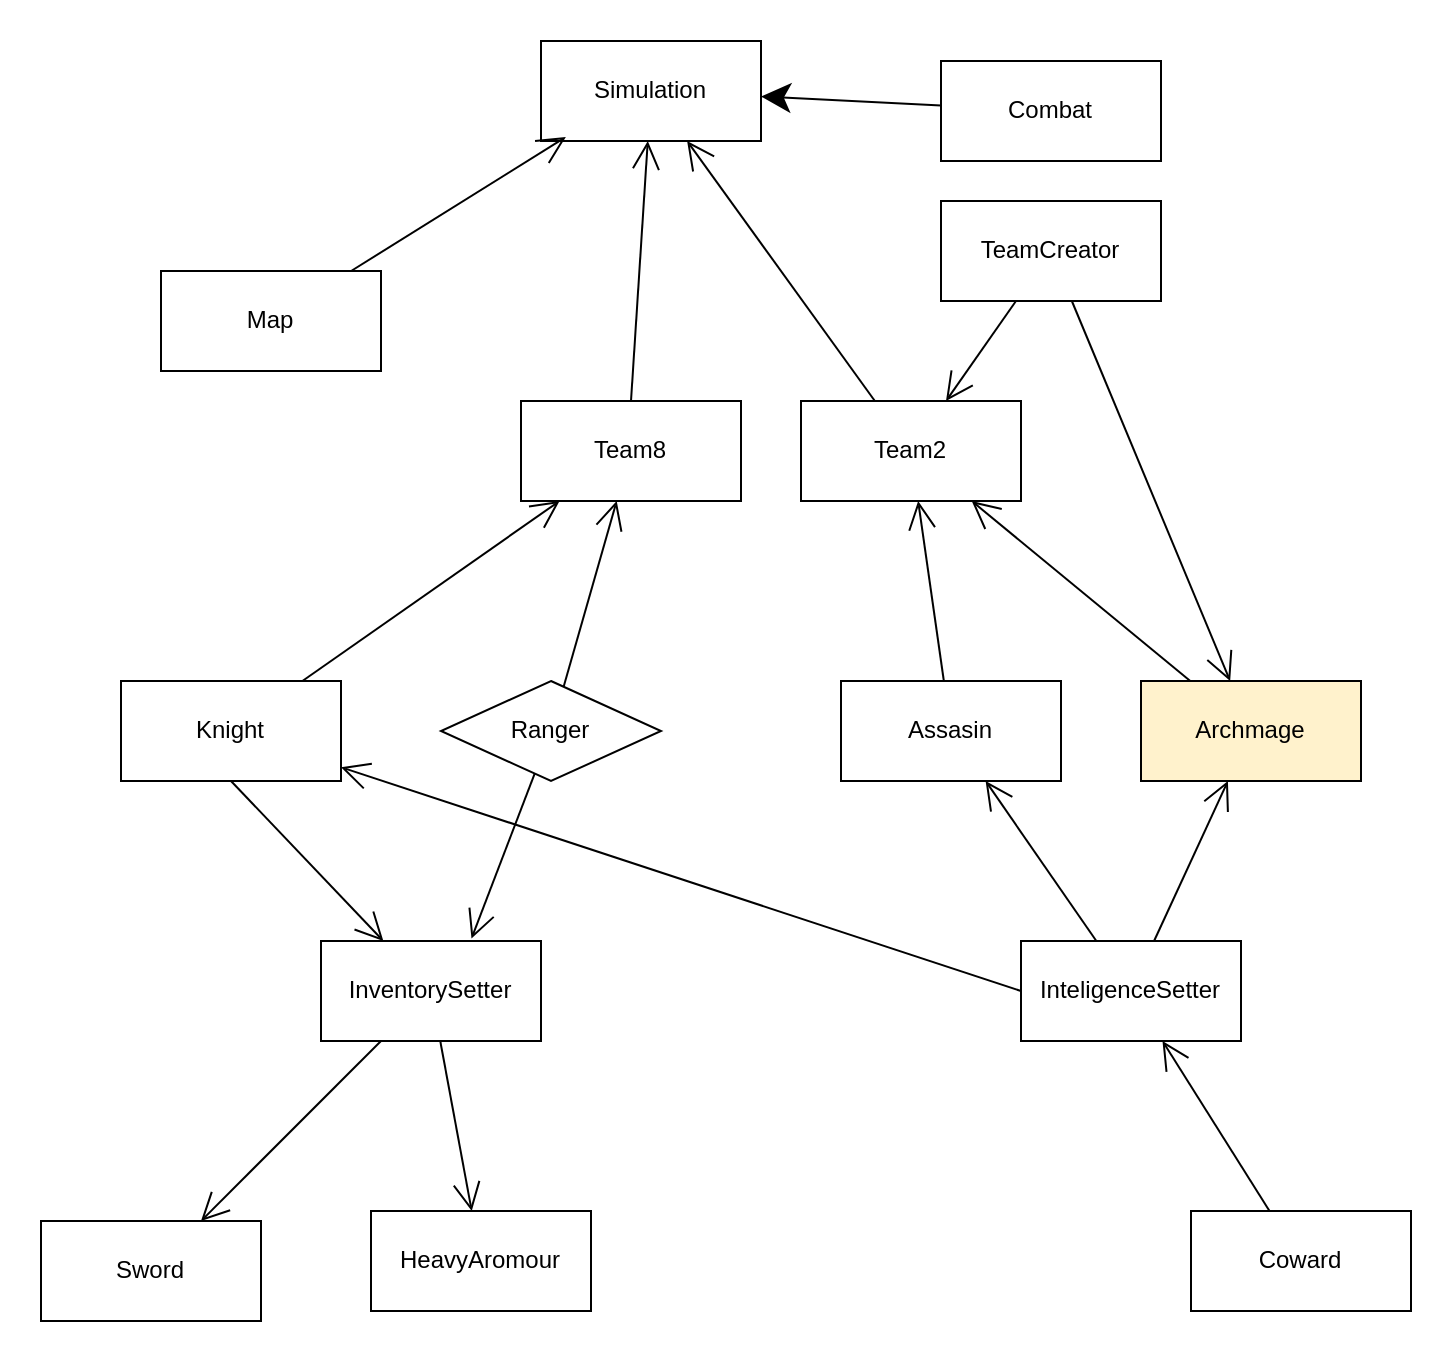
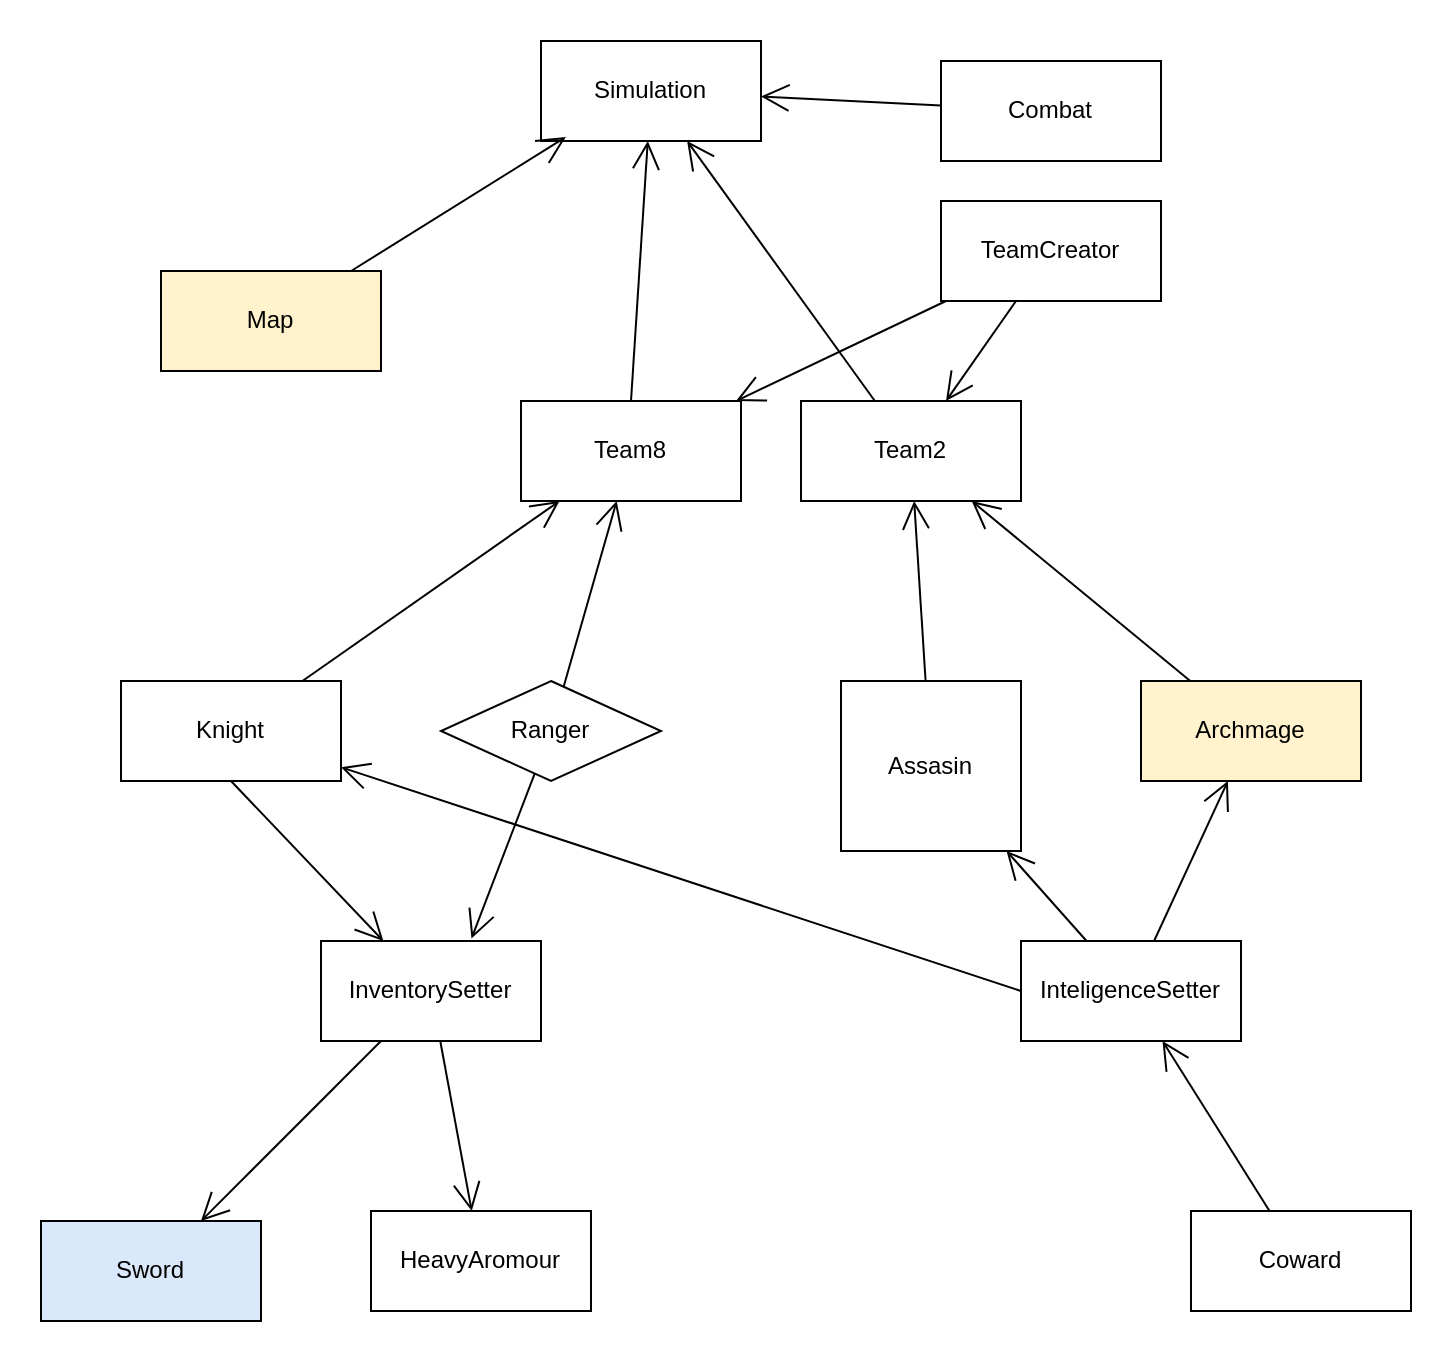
  <mxCell id="0" />
  <mxCell id="1" parent="0" />
  <mxCell id="2" value="Knight" style="html=1;whiteSpace=wrap;" vertex="1" parent="1"><mxGeometry x="60" y="340" width="110" height="50" as="geometry" /></mxCell>
  <mxCell id="3" value="Ranger" style="rhombus;html=1;whiteSpace=wrap;" vertex="1" parent="1"><mxGeometry x="220" y="340" width="110" height="50" as="geometry" /></mxCell>
  <mxCell id="4" value="Archmage" style="html=1;whiteSpace=wrap;fillColor=#fff2cc;" vertex="1" parent="1"><mxGeometry x="570" y="340" width="110" height="50" as="geometry" /></mxCell>
- <mxCell id="5" value="Assasin" style="html=1;whiteSpace=wrap;" vertex="1" parent="1"><mxGeometry x="420" y="340" width="110" height="50" as="geometry" /></mxCell>
- <mxCell id="6" value="Map" style="html=1;whiteSpace=wrap;" vertex="1" parent="1"><mxGeometry x="80" y="135" width="110" height="50" as="geometry" /></mxCell>
+ <mxCell id="5" value="Assasin" style="html=1;whiteSpace=wrap;" vertex="1" parent="1"><mxGeometry x="420" y="340" width="90" height="85" as="geometry" /></mxCell>
+ <mxCell id="6" value="Map" style="html=1;whiteSpace=wrap;fillColor=#fff2cc;" vertex="1" parent="1"><mxGeometry x="80" y="135" width="110" height="50" as="geometry" /></mxCell>
  <mxCell id="7" value="InteligenceSetter" style="html=1;whiteSpace=wrap;" vertex="1" parent="1"><mxGeometry x="510" y="470" width="110" height="50" as="geometry" /></mxCell>
  <mxCell id="8" value="InventorySetter" style="html=1;whiteSpace=wrap;" vertex="1" parent="1"><mxGeometry x="160" y="470" width="110" height="50" as="geometry" /></mxCell>
- <mxCell id="9" value="Sword" style="html=1;whiteSpace=wrap;" vertex="1" parent="1"><mxGeometry x="20" y="610" width="110" height="50" as="geometry" /></mxCell>
+ <mxCell id="9" value="Sword" style="html=1;whiteSpace=wrap;fillColor=#dae8fc;" vertex="1" parent="1"><mxGeometry x="20" y="610" width="110" height="50" as="geometry" /></mxCell>
  <mxCell id="10" value="HeavyAromour" style="html=1;whiteSpace=wrap;" vertex="1" parent="1"><mxGeometry x="185" y="605" width="110" height="50" as="geometry" /></mxCell>
  <mxCell id="11" value="Simulation" style="html=1;whiteSpace=wrap;" vertex="1" parent="1"><mxGeometry x="270" y="20" width="110" height="50" as="geometry" /></mxCell>
  <mxCell id="12" value="Coward" style="html=1;whiteSpace=wrap;" vertex="1" parent="1"><mxGeometry x="595" y="605" width="110" height="50" as="geometry" /></mxCell>
  <mxCell id="13" value="" style="endArrow=open;endFill=1;endSize=12;html=1;rounded=0;" edge="1" parent="1" source="12" target="7"><mxGeometry width="160" relative="1" as="geometry"><mxPoint x="604" y="600" as="sourcePoint" /><mxPoint x="650" y="530" as="targetPoint" /></mxGeometry></mxCell>
  <mxCell id="14" value="" style="endArrow=open;endFill=1;endSize=12;html=1;rounded=0;" edge="1" parent="1" source="7" target="4"><mxGeometry width="160" relative="1" as="geometry"><mxPoint x="410" y="510" as="sourcePoint" /><mxPoint x="456" y="440" as="targetPoint" /></mxGeometry></mxCell>
  <mxCell id="15" value="" style="endArrow=open;endFill=1;endSize=12;html=1;rounded=0;" edge="1" parent="1" source="7" target="5"><mxGeometry width="160" relative="1" as="geometry"><mxPoint x="260" y="460" as="sourcePoint" /><mxPoint x="420" y="460" as="targetPoint" /></mxGeometry></mxCell>
  <mxCell id="16" value="" style="endArrow=open;endFill=1;endSize=12;html=1;rounded=0;exitX=0;exitY=0.5;exitDx=0;exitDy=0;" edge="1" parent="1" source="7" target="2"><mxGeometry width="160" relative="1" as="geometry"><mxPoint x="170" y="550" as="sourcePoint" /><mxPoint x="330" y="550" as="targetPoint" /></mxGeometry></mxCell>
  <mxCell id="17" value="" style="endArrow=open;endFill=1;endSize=12;html=1;rounded=0;entryX=0.684;entryY=-0.024;entryDx=0;entryDy=0;entryPerimeter=0;" edge="1" parent="1" source="3" target="8"><mxGeometry width="160" relative="1" as="geometry"><mxPoint x="290" y="540" as="sourcePoint" /><mxPoint x="360" y="420" as="targetPoint" /></mxGeometry></mxCell>
  <mxCell id="18" value="" style="endArrow=open;endFill=1;endSize=12;html=1;rounded=0;exitX=0.5;exitY=1;exitDx=0;exitDy=0;" edge="1" parent="1" source="2" target="8"><mxGeometry width="160" relative="1" as="geometry"><mxPoint x="10" y="430" as="sourcePoint" /><mxPoint x="170" y="430" as="targetPoint" /></mxGeometry></mxCell>
  <mxCell id="19" value="" style="endArrow=open;endFill=1;endSize=12;html=1;rounded=0;" edge="1" parent="1" source="8" target="9"><mxGeometry width="160" relative="1" as="geometry"><mxPoint x="-20" y="530" as="sourcePoint" /><mxPoint x="140" y="530" as="targetPoint" /></mxGeometry></mxCell>
  <mxCell id="20" value="" style="endArrow=open;endFill=1;endSize=12;html=1;rounded=0;" edge="1" parent="1" source="8" target="10"><mxGeometry width="160" relative="1" as="geometry"><mxPoint x="220" y="580" as="sourcePoint" /><mxPoint x="380" y="580" as="targetPoint" /></mxGeometry></mxCell>
  <mxCell id="21" value="" style="endArrow=open;endFill=1;endSize=12;html=1;rounded=0;" edge="1" parent="1" source="2" target="23"><mxGeometry width="160" relative="1" as="geometry"><mxPoint x="150" y="330" as="sourcePoint" /><mxPoint x="280" y="210" as="targetPoint" /></mxGeometry></mxCell>
  <mxCell id="22" value="TeamCreator" style="html=1;whiteSpace=wrap;" vertex="1" parent="1"><mxGeometry x="470" y="100" width="110" height="50" as="geometry" /></mxCell>
  <mxCell id="23" value="Team8" style="html=1;whiteSpace=wrap;" vertex="1" parent="1"><mxGeometry x="260" y="200" width="110" height="50" as="geometry" /></mxCell>
  <mxCell id="24" value="Team2" style="html=1;whiteSpace=wrap;" vertex="1" parent="1"><mxGeometry x="400" y="200" width="110" height="50" as="geometry" /></mxCell>
  <mxCell id="25" value="" style="endArrow=open;endFill=1;endSize=12;html=1;rounded=0;" edge="1" parent="1" source="3" target="23"><mxGeometry width="160" relative="1" as="geometry"><mxPoint x="202" y="360" as="sourcePoint" /><mxPoint x="330" y="270" as="targetPoint" /></mxGeometry></mxCell>
  <mxCell id="26" value="" style="endArrow=open;endFill=1;endSize=12;html=1;rounded=0;" edge="1" parent="1" source="5" target="24"><mxGeometry width="160" relative="1" as="geometry"><mxPoint x="400" y="350" as="sourcePoint" /><mxPoint x="426" y="260" as="targetPoint" /></mxGeometry></mxCell>
  <mxCell id="27" value="" style="endArrow=open;endFill=1;endSize=12;html=1;rounded=0;" edge="1" parent="1" source="4" target="24"><mxGeometry width="160" relative="1" as="geometry"><mxPoint x="600" y="350" as="sourcePoint" /><mxPoint x="588" y="260" as="targetPoint" /></mxGeometry></mxCell>
- <mxCell id="28" value="" style="endArrow=open;endFill=1;endSize=12;html=1;rounded=0;" edge="1" parent="1" source="22" target="4"><mxGeometry width="160" relative="1" as="geometry"><mxPoint x="575" y="210" as="sourcePoint" /><mxPoint x="735" y="210" as="targetPoint" /></mxGeometry></mxCell>
+ <mxCell id="28" value="" style="endArrow=open;endFill=1;endSize=12;html=1;rounded=0;" edge="1" parent="1" source="22" target="23"><mxGeometry width="160" relative="1" as="geometry"><mxPoint x="575" y="210" as="sourcePoint" /><mxPoint x="735" y="210" as="targetPoint" /></mxGeometry></mxCell>
  <mxCell id="29" value="" style="endArrow=open;endFill=1;endSize=12;html=1;rounded=0;" edge="1" parent="1" source="22" target="24"><mxGeometry width="160" relative="1" as="geometry"><mxPoint x="570" y="170" as="sourcePoint" /><mxPoint x="380" y="220" as="targetPoint" /></mxGeometry></mxCell>
  <mxCell id="30" value="" style="endArrow=open;endFill=1;endSize=12;html=1;rounded=0;exitX=0.5;exitY=0;exitDx=0;exitDy=0;" edge="1" parent="1" source="23" target="11"><mxGeometry width="160" relative="1" as="geometry"><mxPoint x="160" y="225" as="sourcePoint" /><mxPoint x="288" y="135" as="targetPoint" /></mxGeometry></mxCell>
  <mxCell id="31" value="" style="endArrow=open;endFill=1;endSize=12;html=1;rounded=0;entryX=0.113;entryY=0.96;entryDx=0;entryDy=0;entryPerimeter=0;" edge="1" parent="1" source="6" target="11"><mxGeometry width="160" relative="1" as="geometry"><mxPoint x="270" y="215" as="sourcePoint" /><mxPoint x="294" y="105" as="targetPoint" /></mxGeometry></mxCell>
  <mxCell id="32" value="" style="endArrow=open;endFill=1;endSize=12;html=1;rounded=0;" edge="1" parent="1" source="24" target="11"><mxGeometry width="160" relative="1" as="geometry"><mxPoint x="410" y="220" as="sourcePoint" /><mxPoint x="434" y="110" as="targetPoint" /></mxGeometry></mxCell>
  <mxCell id="33" value="Combat" style="html=1;whiteSpace=wrap;" vertex="1" parent="1"><mxGeometry x="470" y="30" width="110" height="50" as="geometry" /></mxCell>
- <mxCell id="34" value="" style="endArrow=classic;endFill=1;endSize=12;html=1;rounded=0;" edge="1" parent="1" source="33" target="11"><mxGeometry width="160" relative="1" as="geometry"><mxPoint x="490" y="310" as="sourcePoint" /><mxPoint x="650" y="310" as="targetPoint" /></mxGeometry></mxCell>
+ <mxCell id="34" value="" style="endArrow=open;endFill=1;endSize=12;html=1;rounded=0;" edge="1" parent="1" source="33" target="11"><mxGeometry width="160" relative="1" as="geometry"><mxPoint x="490" y="310" as="sourcePoint" /><mxPoint x="650" y="310" as="targetPoint" /></mxGeometry></mxCell>
